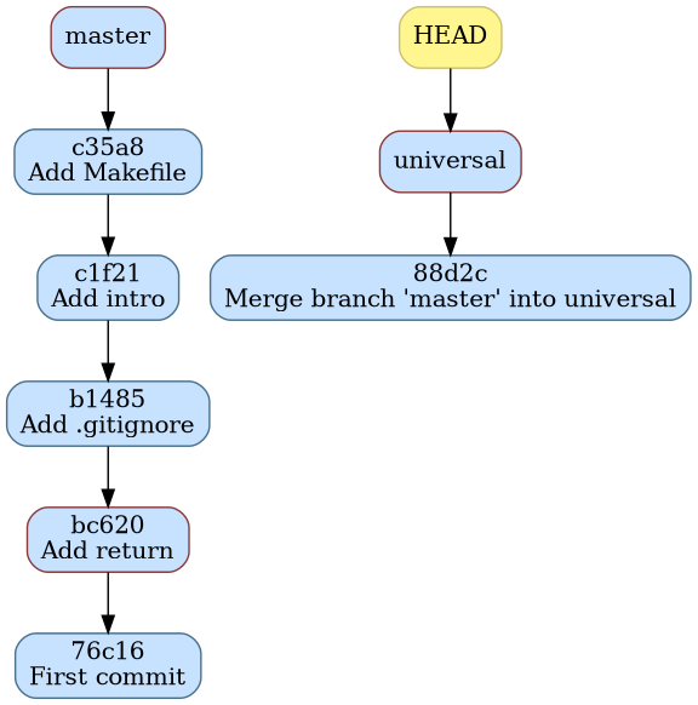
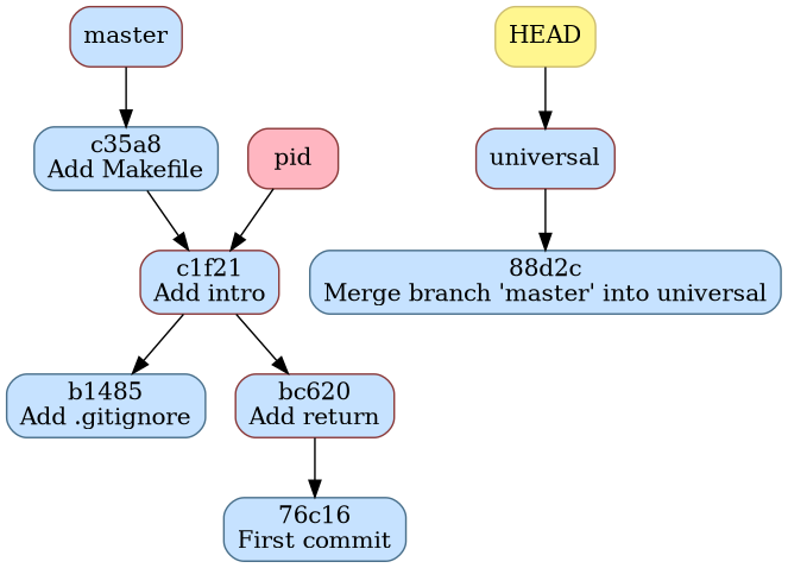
  digraph {
    node [color=skyblue4 fillcolor=slategray1 shape=box style="rounded,filled"]
    n1 [color=indianred4 label=master]
    n2 [label="c35a8\nAdd Makefile"]
-   n3 [label="c1f21\nAdd intro"]
+   n3 [color=indianred4 label="c1f21\nAdd intro"]
    n4 [label="b1485\nAdd .gitignore"]
+   n5 [color=indianred4 fillcolor=lightpink label=pid]
    n6 [color=indianred4 label="bc620\nAdd return"]
    n7 [color=indianred4 label=universal]
    n8 [label="88d2c\nMerge branch 'master' into universal"]
    n9 [color=lightgoldenrod3 fillcolor=khaki1 label=HEAD]
    n10 [label="76c16\nFirst commit"]
    n1 -> n2
    n2 -> n3
    n3 -> n4
-   n4 -> n6
+   n3 -> n6
+   n5 -> n3
    n6 -> n10
    n7 -> n8
    n9 -> n7
  }
